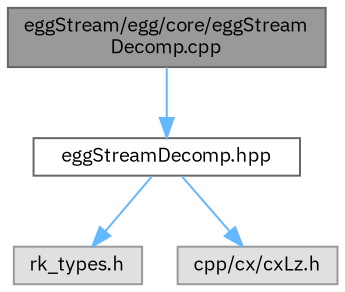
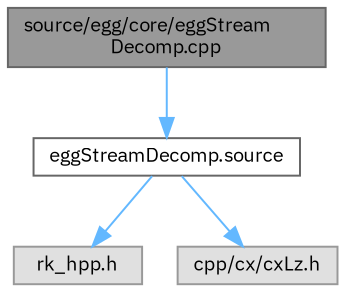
  digraph {
    fontname="IBM Plex Sans"
    node [color=grey60 fillcolor="#E0E0E0" fontname="IBM Plex Sans" fontsize=10 shape=box style=filled]
    edge [color=steelblue1 fontname="IBM Plex Sans" fontsize=10 labelfontname=FreeMono labelfontsize=10 style=solid]
-   n1 [color=gray40 fillcolor=grey60 fontcolor=black height=0.2 label="eggStream/egg/core/eggStream\lDecomp.cpp" width=0.4]
-   n2 [color=grey40 fillcolor=white height=0.2 label="eggStreamDecomp.hpp" width=0.4]
-   n3 [height=0.2 label="rk_types.h" width=0.4]
+   n1 [color=gray40 fillcolor=grey60 fontcolor=black height=0.2 label="source/egg/core/eggStream\lDecomp.cpp" width=0.4]
+   n2 [color=grey40 fillcolor=white height=0.2 label="eggStreamDecomp.source" width=0.4]
+   n3 [height=0.2 label="rk_hpp.h" width=0.4]
    n4 [height=0.2 label="cpp/cx/cxLz.h" width=0.4]
    n1 -> n2
    n2 -> n3
    n2 -> n4
  }
